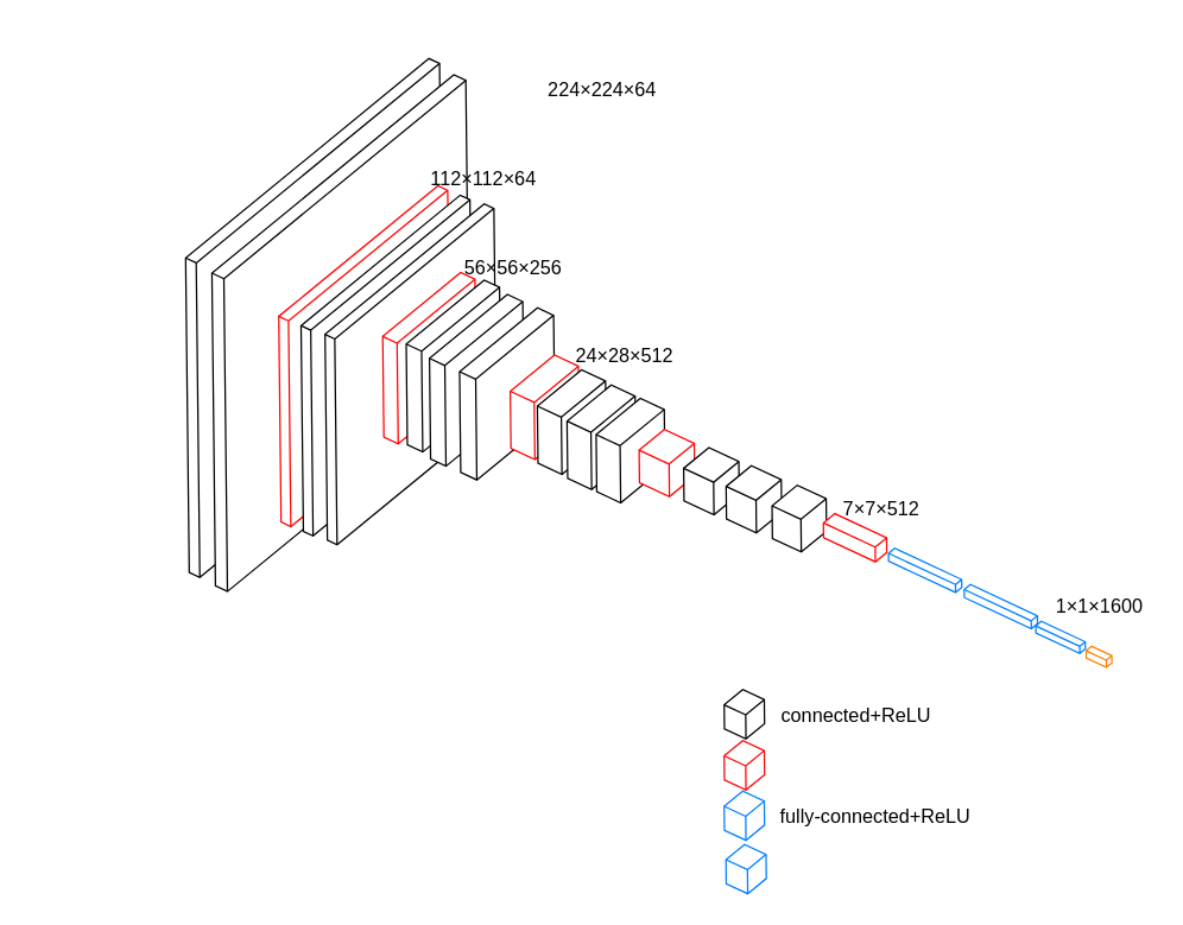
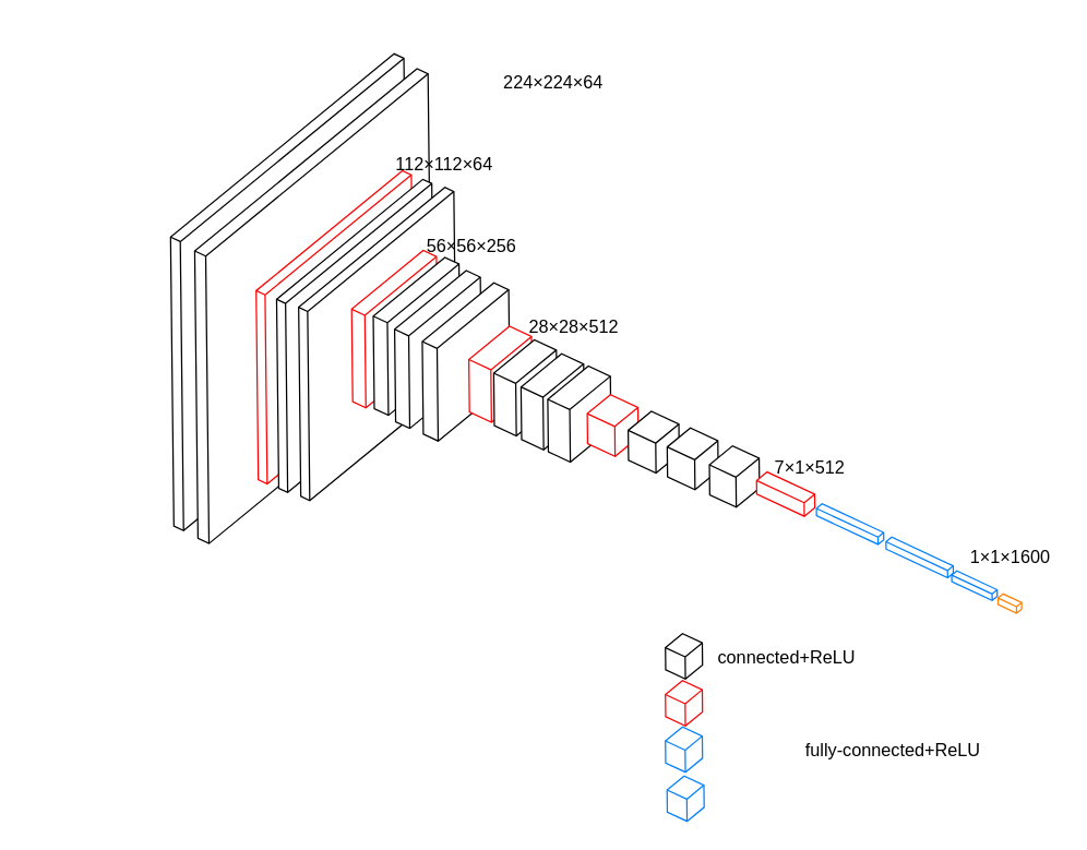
  <mxCell id="0" />
  <mxCell id="1" parent="0" />
  <mxCell id="2" value="" style="whiteSpace=wrap;html=1;shape=mxgraph.basic.isocube;isoAngle=15;direction=west;flipV=1;flipH=0;rotation=115;" vertex="1" parent="1"><mxGeometry x="20.21" y="87.95" width="382.17" height="191.36" as="geometry" /></mxCell>
  <mxCell id="3" value="" style="whiteSpace=wrap;html=1;shape=mxgraph.basic.isocube;isoAngle=15;direction=west;flipV=1;flipH=0;rotation=115;" vertex="1" parent="1"><mxGeometry x="39" y="98.16" width="380" height="191.36" as="geometry" /></mxCell>
  <mxCell id="4" value="" style="whiteSpace=wrap;html=1;shape=mxgraph.basic.isocube;isoAngle=15;direction=west;flipV=1;flipH=0;rotation=115;strokeColor=#FF0000;" vertex="1" parent="1"><mxGeometry x="120" y="145.76" width="250" height="127.26" as="geometry" /></mxCell>
  <mxCell id="5" value="" style="whiteSpace=wrap;html=1;shape=mxgraph.basic.isocube;isoAngle=15;direction=west;flipV=1;flipH=0;rotation=115;" vertex="1" parent="1"><mxGeometry x="135" y="152.05" width="250" height="127.26" as="geometry" /></mxCell>
  <mxCell id="6" value="" style="whiteSpace=wrap;html=1;shape=mxgraph.basic.isocube;isoAngle=15;direction=west;flipV=1;flipH=0;rotation=115;" vertex="1" parent="1"><mxGeometry x="151.17" y="157.95" width="250" height="127.26" as="geometry" /></mxCell>
  <mxCell id="7" value="224×224×64" style="text;html=1;resizable=0;autosize=1;align=center;verticalAlign=middle;points=[];fillColor=none;strokeColor=none;rounded=0;fontSize=13;" vertex="1" parent="1"><mxGeometry x="360" y="20" width="90" height="20" as="geometry" /></mxCell>
  <mxCell id="8" value="112×112×64" style="text;html=1;resizable=0;autosize=1;align=center;verticalAlign=middle;points=[];fillColor=none;strokeColor=none;rounded=0;fontSize=13;" vertex="1" parent="1"><mxGeometry x="280" y="80" width="90" height="20" as="geometry" /></mxCell>
  <mxCell id="9" value="" style="whiteSpace=wrap;html=1;shape=mxgraph.basic.isocube;isoAngle=15;direction=west;flipV=1;flipH=0;rotation=115;strokeColor=#FF0000;" vertex="1" parent="1"><mxGeometry x="227.62" y="176" width="122.38" height="69.42" as="geometry" /></mxCell>
  <mxCell id="10" value="" style="whiteSpace=wrap;html=1;shape=mxgraph.basic.isocube;isoAngle=15;direction=west;flipV=1;flipH=0;rotation=115;" vertex="1" parent="1"><mxGeometry x="243.81" y="180.94" width="122.38" height="70.19" as="geometry" /></mxCell>
  <mxCell id="11" value="" style="whiteSpace=wrap;html=1;shape=mxgraph.basic.isocube;isoAngle=15;direction=west;flipV=1;flipH=0;rotation=115;" vertex="1" parent="1"><mxGeometry x="259.47" y="190.55" width="122.38" height="70.19" as="geometry" /></mxCell>
  <mxCell id="12" value="" style="whiteSpace=wrap;html=1;shape=mxgraph.basic.isocube;isoAngle=15;direction=west;flipV=1;flipH=0;rotation=115;" vertex="1" parent="1"><mxGeometry x="280" y="199.39" width="122.38" height="70.74" as="geometry" /></mxCell>
  <mxCell id="13" value="56×56×256" style="text;html=1;resizable=0;autosize=1;align=center;verticalAlign=middle;points=[];fillColor=none;strokeColor=none;rounded=0;fontSize=13;" vertex="1" parent="1"><mxGeometry x="305" y="140" width="80" height="20" as="geometry" /></mxCell>
- <mxCell id="14" value="24×28×512" style="text;html=1;resizable=0;autosize=1;align=center;verticalAlign=middle;points=[];fillColor=none;strokeColor=none;rounded=0;fontSize=13;" vertex="1" parent="1"><mxGeometry x="380" y="199.39" width="80" height="20" as="geometry" /></mxCell>
+ <mxCell id="14" value="28×28×512" style="text;html=1;resizable=0;autosize=1;align=center;verticalAlign=middle;points=[];fillColor=none;strokeColor=none;rounded=0;fontSize=13;" vertex="1" parent="1"><mxGeometry x="380" y="199.39" width="80" height="20" as="geometry" /></mxCell>
  <mxCell id="15" value="" style="whiteSpace=wrap;html=1;shape=mxgraph.basic.isocube;isoAngle=15;direction=west;flipV=1;flipH=0;rotation=115;strokeColor=#FF0000;" vertex="1" parent="1"><mxGeometry x="331.77" y="218.26" width="69.4" height="51.13" as="geometry" /></mxCell>
  <mxCell id="16" value="" style="whiteSpace=wrap;html=1;shape=mxgraph.basic.isocube;isoAngle=15;direction=west;flipV=1;flipH=0;rotation=115;" vertex="1" parent="1"><mxGeometry x="350" y="228.18" width="69.4" height="51.13" as="geometry" /></mxCell>
  <mxCell id="17" value="" style="whiteSpace=wrap;html=1;shape=mxgraph.basic.isocube;isoAngle=15;direction=west;flipV=1;flipH=0;rotation=115;" vertex="1" parent="1"><mxGeometry x="370" y="238.39" width="69.4" height="51.13" as="geometry" /></mxCell>
  <mxCell id="18" value="" style="whiteSpace=wrap;html=1;shape=mxgraph.basic.isocube;isoAngle=15;direction=west;flipV=1;flipH=0;rotation=115;" vertex="1" parent="1"><mxGeometry x="389.6" y="247.42" width="69.4" height="51.13" as="geometry" /></mxCell>
  <mxCell id="19" value="" style="whiteSpace=wrap;html=1;shape=mxgraph.basic.isocube;isoAngle=15;direction=west;flipV=1;flipH=0;rotation=115;strokeColor=#FF0000;" vertex="1" parent="1"><mxGeometry x="429" y="260.74" width="39.6" height="41.26" as="geometry" /></mxCell>
  <mxCell id="20" value="" style="whiteSpace=wrap;html=1;shape=mxgraph.basic.isocube;isoAngle=15;direction=west;flipV=1;flipH=0;rotation=115;" vertex="1" parent="1"><mxGeometry x="459" y="273.02" width="39.6" height="41.26" as="geometry" /></mxCell>
  <mxCell id="21" value="" style="whiteSpace=wrap;html=1;shape=mxgraph.basic.isocube;isoAngle=15;direction=west;flipV=1;flipH=0;rotation=115;" vertex="1" parent="1"><mxGeometry x="487.6" y="285.21" width="39.6" height="41.26" as="geometry" /></mxCell>
  <mxCell id="22" value="" style="whiteSpace=wrap;html=1;shape=mxgraph.basic.isocube;isoAngle=15;direction=west;flipV=1;flipH=0;rotation=115;" vertex="1" parent="1"><mxGeometry x="518.2" y="298.55" width="39.6" height="40.48" as="geometry" /></mxCell>
  <mxCell id="23" value="" style="whiteSpace=wrap;html=1;shape=mxgraph.basic.isocube;isoAngle=15;direction=west;flipV=1;flipH=0;rotation=115;strokeColor=#FF0000;" vertex="1" parent="1"><mxGeometry x="566.65" y="308.16" width="17.9" height="47.1" as="geometry" /></mxCell>
- <mxCell id="24" value="7×7×512" style="text;html=1;resizable=0;autosize=1;align=center;verticalAlign=middle;points=[];fillColor=none;strokeColor=none;rounded=0;fontSize=13;" vertex="1" parent="1"><mxGeometry x="557.6" y="302" width="70" height="20" as="geometry" /></mxCell>
+ <mxCell id="24" value="7×1×512" style="text;html=1;resizable=0;autosize=1;align=center;verticalAlign=middle;points=[];fillColor=none;strokeColor=none;rounded=0;fontSize=13;" vertex="1" parent="1"><mxGeometry x="557.6" y="302" width="70" height="20" as="geometry" /></mxCell>
  <mxCell id="25" value="" style="whiteSpace=wrap;html=1;shape=mxgraph.basic.isocube;isoAngle=15;direction=west;flipV=1;flipH=0;rotation=115;strokeColor=#007FFF;" vertex="1" parent="1"><mxGeometry x="617.98" y="326.47" width="9.62" height="54.42" as="geometry" /></mxCell>
  <mxCell id="26" value="" style="whiteSpace=wrap;html=1;shape=mxgraph.basic.isocube;isoAngle=15;direction=west;flipV=1;flipH=0;rotation=115;strokeColor=#007FFF;" vertex="1" parent="1"><mxGeometry x="669" y="350.94" width="9.62" height="54.42" as="geometry" /></mxCell>
  <mxCell id="27" value="" style="whiteSpace=wrap;html=1;shape=mxgraph.basic.isocube;isoAngle=15;direction=west;flipV=1;flipH=0;rotation=115;strokeColor=#007FFF;" vertex="1" parent="1"><mxGeometry x="709.69" y="380.45" width="8.66" height="36.83" as="geometry" /></mxCell>
  <mxCell id="28" value="" style="whiteSpace=wrap;html=1;shape=mxgraph.basic.isocube;isoAngle=15;direction=west;flipV=1;flipH=0;rotation=115;strokeColor=#FF8000;" vertex="1" parent="1"><mxGeometry x="735.61" y="402.41" width="8.66" height="19.11" as="geometry" /></mxCell>
  <mxCell id="29" value="1×1×1600" style="text;html=1;resizable=0;autosize=1;align=center;verticalAlign=middle;points=[];fillColor=none;strokeColor=none;rounded=0;fontSize=13;" vertex="1" parent="1"><mxGeometry x="704.94" y="368.15" width="70" height="20" as="geometry" /></mxCell>
  <mxCell id="30" value="" style="whiteSpace=wrap;html=1;shape=mxgraph.basic.isocube;isoAngle=15;direction=west;flipV=1;flipH=0;rotation=115;" vertex="1" parent="1"><mxGeometry x="486.4" y="435.63" width="29.2" height="30" as="geometry" /></mxCell>
  <mxCell id="31" value="connected+ReLU" style="text;html=1;resizable=0;autosize=1;align=center;verticalAlign=middle;points=[];fillColor=none;strokeColor=none;rounded=0;fontSize=13;" vertex="1" parent="1"><mxGeometry x="515.6" y="440.63" width="120" height="20" as="geometry" /></mxCell>
  <mxCell id="32" value="" style="whiteSpace=wrap;html=1;shape=mxgraph.basic.isocube;isoAngle=15;direction=west;flipV=1;flipH=0;rotation=115;strokeColor=#FF0000;" vertex="1" parent="1"><mxGeometry x="486.4" y="470" width="29.2" height="30" as="geometry" /></mxCell>
  <mxCell id="33" value="" style="whiteSpace=wrap;html=1;shape=mxgraph.basic.isocube;isoAngle=15;direction=west;flipV=1;flipH=0;rotation=115;strokeColor=#007FFF;" vertex="1" parent="1"><mxGeometry x="486.4" y="504" width="29.2" height="30" as="geometry" /></mxCell>
- <mxCell id="34" value="fully-connected+ReLU" style="text;html=1;resizable=0;autosize=1;align=center;verticalAlign=middle;points=[];fillColor=none;strokeColor=none;rounded=0;fontSize=13;" vertex="1" parent="1"><mxGeometry x="519" y="509" width="140" height="20" as="geometry" /></mxCell>
+ <mxCell id="34" value="fully-connected+ReLU" style="text;html=1;resizable=0;autosize=1;align=center;verticalAlign=middle;points=[];fillColor=none;strokeColor=none;rounded=0;fontSize=13;" vertex="1" parent="1"><mxGeometry x="584" y="509" width="140" height="20" as="geometry" /></mxCell>
  <mxCell id="35" value="" style="whiteSpace=wrap;html=1;shape=mxgraph.basic.isocube;isoAngle=15;direction=west;flipV=1;flipH=0;rotation=115;strokeColor=#007FFF;" vertex="1" parent="1"><mxGeometry x="487.6" y="540" width="29.2" height="30" as="geometry" /></mxCell>
